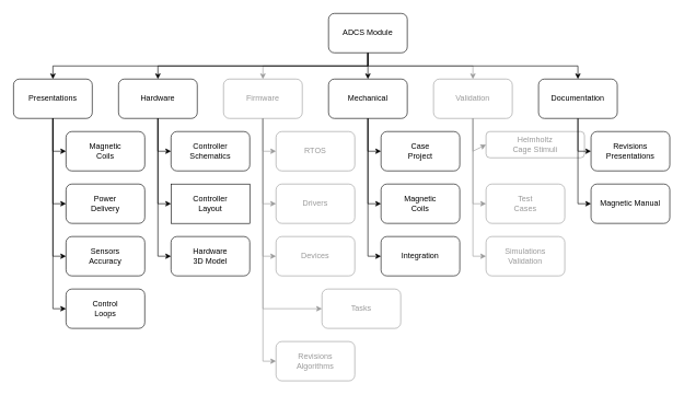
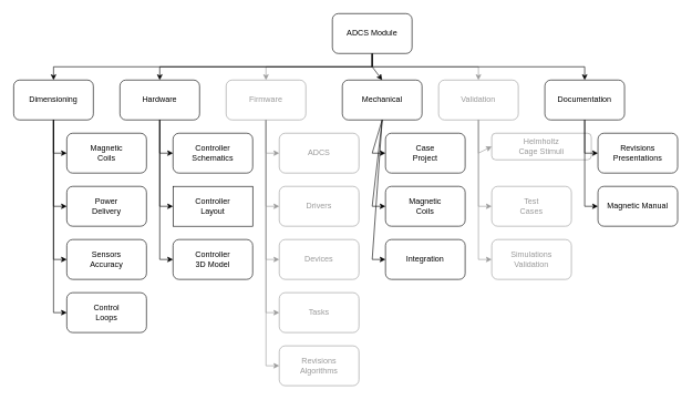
  <mxCell id="0" />
  <mxCell id="1" parent="0" />
  <mxCell id="2" value="ADCS Module" style="rounded=1;whiteSpace=wrap;html=1;fillColor=none;" parent="1" vertex="1"><mxGeometry x="500" y="20" width="120" height="60" as="geometry" /></mxCell>
  <mxCell id="3" value="Hardware" style="rounded=1;whiteSpace=wrap;html=1;fillColor=none;" parent="1" vertex="1"><mxGeometry x="180" y="120" width="120" height="60" as="geometry" /></mxCell>
  <mxCell id="4" value="&lt;font color=&quot;#999999&quot;&gt;Firmware&lt;/font&gt;" style="rounded=1;whiteSpace=wrap;html=1;fillColor=none;strokeColor=#999999;" parent="1" vertex="1"><mxGeometry x="340" y="120" width="120" height="60" as="geometry" /></mxCell>
- <mxCell id="5" value="Mechanical" style="rounded=1;whiteSpace=wrap;html=1;fillColor=none;" parent="1" vertex="1"><mxGeometry x="500" y="120" width="120" height="60" as="geometry" /></mxCell>
+ <mxCell id="5" value="Mechanical" style="rounded=1;whiteSpace=wrap;html=1;fillColor=none;" parent="1" vertex="1"><mxGeometry x="515" y="120" width="120" height="60" as="geometry" /></mxCell>
  <mxCell id="6" value="&lt;font color=&quot;#999999&quot;&gt;Validation&lt;/font&gt;" style="rounded=1;whiteSpace=wrap;html=1;fillColor=none;strokeColor=#999999;" parent="1" vertex="1"><mxGeometry x="660" y="120" width="120" height="60" as="geometry" /></mxCell>
  <mxCell id="7" value="Controller&lt;br&gt;Schematics" style="rounded=1;whiteSpace=wrap;html=1;fillColor=none;" parent="1" vertex="1"><mxGeometry x="260" y="200" width="120" height="60" as="geometry" /></mxCell>
  <mxCell id="8" value="" style="endArrow=classic;html=1;rounded=0;exitX=0.5;exitY=1;exitDx=0;exitDy=0;entryX=0.5;entryY=0;entryDx=0;entryDy=0;strokeColor=#999999;" parent="1" source="2" target="4" edge="1"><mxGeometry width="50" height="50" relative="1" as="geometry"><mxPoint x="610" y="60" as="sourcePoint" /><mxPoint x="660" y="10" as="targetPoint" /><Array as="points"><mxPoint x="560" y="100" /><mxPoint x="400" y="100" /></Array></mxGeometry></mxCell>
  <mxCell id="9" value="" style="endArrow=classic;html=1;rounded=0;entryX=0.5;entryY=0;entryDx=0;entryDy=0;exitX=0.5;exitY=1;exitDx=0;exitDy=0;" parent="1" source="2" target="5" edge="1"><mxGeometry width="50" height="50" relative="1" as="geometry"><mxPoint x="480" y="80" as="sourcePoint" /><mxPoint x="290" y="-10" as="targetPoint" /><Array as="points"><mxPoint x="560" y="100" /></Array></mxGeometry></mxCell>
  <mxCell id="10" value="" style="endArrow=classic;html=1;rounded=0;entryX=0.5;entryY=0;entryDx=0;entryDy=0;exitX=0.5;exitY=1;exitDx=0;exitDy=0;strokeColor=#999999;" parent="1" source="2" target="6" edge="1"><mxGeometry width="50" height="50" relative="1" as="geometry"><mxPoint x="260" y="30" as="sourcePoint" /><mxPoint x="310" y="-20" as="targetPoint" /><Array as="points"><mxPoint x="560" y="100" /><mxPoint x="720" y="100" /></Array></mxGeometry></mxCell>
  <mxCell id="11" value="Controller&lt;br&gt;Layout" style="whiteSpace=wrap;html=1;fillColor=none;rounded=0;" parent="1" vertex="1"><mxGeometry x="260" y="280" width="120" height="60" as="geometry" /></mxCell>
- <mxCell id="12" value="Hardware&lt;br&gt;3D Model" style="rounded=1;whiteSpace=wrap;html=1;fillColor=none;" parent="1" vertex="1"><mxGeometry x="260" y="360" width="120" height="60" as="geometry" /></mxCell>
- <mxCell id="13" value="&lt;font color=&quot;#999999&quot;&gt;RTOS&lt;/font&gt;" style="rounded=1;whiteSpace=wrap;html=1;fillColor=none;strokeColor=#999999;" parent="1" vertex="1"><mxGeometry x="420" y="200" width="120" height="60" as="geometry" /></mxCell>
+ <mxCell id="12" value="Controller&lt;br&gt;3D Model" style="rounded=1;whiteSpace=wrap;html=1;fillColor=none;" parent="1" vertex="1"><mxGeometry x="260" y="360" width="120" height="60" as="geometry" /></mxCell>
+ <mxCell id="13" value="&lt;font color=&quot;#999999&quot;&gt;ADCS&lt;/font&gt;" style="rounded=1;whiteSpace=wrap;html=1;fillColor=none;strokeColor=#999999;" parent="1" vertex="1"><mxGeometry x="420" y="200" width="120" height="60" as="geometry" /></mxCell>
  <mxCell id="14" value="Documentation" style="rounded=1;whiteSpace=wrap;html=1;fillColor=none;" parent="1" vertex="1"><mxGeometry x="820" y="120" width="120" height="60" as="geometry" /></mxCell>
  <mxCell id="15" value="" style="endArrow=classic;html=1;rounded=0;exitX=0.5;exitY=1;exitDx=0;exitDy=0;entryX=0.5;entryY=0;entryDx=0;entryDy=0;" parent="1" source="2" target="14" edge="1"><mxGeometry width="50" height="50" relative="1" as="geometry"><mxPoint x="740" y="70" as="sourcePoint" /><mxPoint x="790" y="20" as="targetPoint" /><Array as="points"><mxPoint x="560" y="100" /><mxPoint x="880" y="100" /></Array></mxGeometry></mxCell>
  <mxCell id="16" value="Case&lt;br&gt;Project" style="rounded=1;whiteSpace=wrap;html=1;fillColor=none;" parent="1" vertex="1"><mxGeometry x="580" y="200" width="120" height="60" as="geometry" /></mxCell>
  <mxCell id="17" value="Magnetic&lt;br&gt;Coils" style="rounded=1;whiteSpace=wrap;html=1;fillColor=none;" parent="1" vertex="1"><mxGeometry x="580" y="280" width="120" height="60" as="geometry" /></mxCell>
  <mxCell id="18" value="&lt;font color=&quot;#999999&quot;&gt;Helmholtz&lt;br&gt;Cage Stimuli&lt;/font&gt;" style="rounded=1;whiteSpace=wrap;html=1;fillColor=none;strokeColor=#999999;" parent="1" vertex="1"><mxGeometry x="740" y="200" width="150" height="40" as="geometry" /></mxCell>
  <mxCell id="19" value="&lt;span style=&quot;color: rgb(153, 153, 153);&quot;&gt;Test &lt;br&gt;Cases&lt;/span&gt;" style="rounded=1;whiteSpace=wrap;html=1;fillColor=none;strokeColor=#999999;" parent="1" vertex="1"><mxGeometry x="740" y="280" width="120" height="60" as="geometry" /></mxCell>
  <mxCell id="20" value="&lt;font color=&quot;#999999&quot;&gt;Drivers&lt;/font&gt;" style="rounded=1;whiteSpace=wrap;html=1;fillColor=none;strokeColor=#999999;" parent="1" vertex="1"><mxGeometry x="420" y="280" width="120" height="60" as="geometry" /></mxCell>
  <mxCell id="21" value="&lt;font color=&quot;#999999&quot;&gt;Devices&lt;/font&gt;" style="rounded=1;whiteSpace=wrap;html=1;fillColor=none;strokeColor=#999999;" parent="1" vertex="1"><mxGeometry x="420" y="360" width="120" height="60" as="geometry" /></mxCell>
- <mxCell id="22" value="&lt;font color=&quot;#999999&quot;&gt;Tasks&lt;/font&gt;" style="rounded=1;whiteSpace=wrap;html=1;fillColor=none;strokeColor=#999999;" parent="1" vertex="1"><mxGeometry x="490" y="440" width="120" height="60" as="geometry" /></mxCell>
+ <mxCell id="22" value="&lt;font color=&quot;#999999&quot;&gt;Tasks&lt;/font&gt;" style="rounded=1;whiteSpace=wrap;html=1;fillColor=none;strokeColor=#999999;" parent="1" vertex="1"><mxGeometry x="420" y="440" width="120" height="60" as="geometry" /></mxCell>
  <mxCell id="23" value="" style="endArrow=classic;html=1;rounded=0;entryX=0;entryY=0.5;entryDx=0;entryDy=0;exitX=0.5;exitY=1;exitDx=0;exitDy=0;" parent="1" source="3" target="7" edge="1"><mxGeometry width="50" height="50" relative="1" as="geometry"><mxPoint x="90" y="280" as="sourcePoint" /><mxPoint x="140" y="230" as="targetPoint" /><Array as="points"><mxPoint x="240" y="230" /></Array></mxGeometry></mxCell>
  <mxCell id="24" value="" style="endArrow=classic;html=1;rounded=0;entryX=0;entryY=0.5;entryDx=0;entryDy=0;exitX=0.5;exitY=1;exitDx=0;exitDy=0;" parent="1" source="3" target="11" edge="1"><mxGeometry width="50" height="50" relative="1" as="geometry"><mxPoint x="130" y="330" as="sourcePoint" /><mxPoint x="180" y="280" as="targetPoint" /><Array as="points"><mxPoint x="240" y="310" /></Array></mxGeometry></mxCell>
  <mxCell id="25" value="" style="endArrow=classic;html=1;rounded=0;entryX=0;entryY=0.5;entryDx=0;entryDy=0;" parent="1" source="3" target="12" edge="1"><mxGeometry width="50" height="50" relative="1" as="geometry"><mxPoint y="350" as="sourcePoint" x="60" /><mxPoint x="110" y="300" as="targetPoint" /><Array as="points"><mxPoint x="240" y="390" /></Array></mxGeometry></mxCell>
  <mxCell id="26" value="" style="endArrow=classic;html=1;rounded=0;entryX=0;entryY=0.5;entryDx=0;entryDy=0;exitX=0.5;exitY=1;exitDx=0;exitDy=0;strokeColor=#999999;" parent="1" source="4" target="13" edge="1"><mxGeometry width="50" height="50" relative="1" as="geometry"><mxPoint x="150" y="290" as="sourcePoint" /><mxPoint x="200" y="240" as="targetPoint" /><Array as="points"><mxPoint x="400" y="230" /></Array></mxGeometry></mxCell>
  <mxCell id="27" value="" style="endArrow=classic;html=1;rounded=0;entryX=0;entryY=0.5;entryDx=0;entryDy=0;exitX=0.5;exitY=1;exitDx=0;exitDy=0;strokeColor=#999999;" parent="1" source="4" target="20" edge="1"><mxGeometry width="50" height="50" relative="1" as="geometry"><mxPoint x="170" y="310" as="sourcePoint" /><mxPoint x="220" y="260" as="targetPoint" /><Array as="points"><mxPoint x="400" y="310" /></Array></mxGeometry></mxCell>
  <mxCell id="28" value="" style="endArrow=classic;html=1;rounded=0;entryX=0;entryY=0.5;entryDx=0;entryDy=0;exitX=0.5;exitY=1;exitDx=0;exitDy=0;strokeColor=#999999;" parent="1" source="4" target="21" edge="1"><mxGeometry width="50" height="50" relative="1" as="geometry"><mxPoint x="150" y="370" as="sourcePoint" /><mxPoint x="200" y="320" as="targetPoint" /><Array as="points"><mxPoint x="400" y="390" /></Array></mxGeometry></mxCell>
  <mxCell id="29" value="" style="endArrow=classic;html=1;rounded=0;entryX=0;entryY=0.5;entryDx=0;entryDy=0;exitX=0.5;exitY=1;exitDx=0;exitDy=0;strokeColor=#999999;" parent="1" source="4" target="22" edge="1"><mxGeometry width="50" height="50" relative="1" as="geometry"><mxPoint x="130" y="500" as="sourcePoint" /><mxPoint x="180" y="450" as="targetPoint" /><Array as="points"><mxPoint x="400" y="470" /></Array></mxGeometry></mxCell>
  <mxCell id="30" value="" style="endArrow=classic;html=1;rounded=0;exitX=0.5;exitY=1;exitDx=0;exitDy=0;entryX=0;entryY=0.5;entryDx=0;entryDy=0;" parent="1" source="5" target="16" edge="1"><mxGeometry width="50" height="50" relative="1" as="geometry"><mxPoint x="610" y="420" as="sourcePoint" /><mxPoint x="660" y="370" as="targetPoint" /><Array as="points"><mxPoint x="560" y="230" /></Array></mxGeometry></mxCell>
  <mxCell id="31" value="" style="endArrow=classic;html=1;rounded=0;exitX=0.5;exitY=1;exitDx=0;exitDy=0;entryX=0;entryY=0.5;entryDx=0;entryDy=0;" parent="1" source="5" target="17" edge="1"><mxGeometry width="50" height="50" relative="1" as="geometry"><mxPoint x="570" y="430" as="sourcePoint" /><mxPoint x="620" y="380" as="targetPoint" /><Array as="points"><mxPoint x="560" y="310" /></Array></mxGeometry></mxCell>
  <mxCell id="32" value="" style="endArrow=classic;html=1;rounded=0;exitX=0.5;exitY=1;exitDx=0;exitDy=0;entryX=0;entryY=0.5;entryDx=0;entryDy=0;strokeColor=#999999;" parent="1" source="6" target="18" edge="1"><mxGeometry width="50" height="50" relative="1" as="geometry"><mxPoint x="680" y="430" as="sourcePoint" /><mxPoint x="730" y="380" as="targetPoint" /><Array as="points"><mxPoint x="720" y="230" /></Array></mxGeometry></mxCell>
  <mxCell id="33" value="" style="endArrow=classic;html=1;rounded=0;entryX=0;entryY=0.5;entryDx=0;entryDy=0;strokeColor=#999999;" parent="1" target="19" edge="1"><mxGeometry width="50" height="50" relative="1" as="geometry"><mxPoint x="720" y="180" as="sourcePoint" /><mxPoint x="650" y="380" as="targetPoint" /><Array as="points"><mxPoint x="720" y="310" /></Array></mxGeometry></mxCell>
  <mxCell id="34" value="Revisions&lt;br&gt;Presentations" style="rounded=1;whiteSpace=wrap;html=1;fillColor=none;" parent="1" vertex="1"><mxGeometry x="900" y="200" width="120" height="60" as="geometry" /></mxCell>
  <mxCell id="35" value="" style="endArrow=classic;html=1;rounded=0;exitX=0.5;exitY=1;exitDx=0;exitDy=0;entryX=0;entryY=0.5;entryDx=0;entryDy=0;" parent="1" source="14" target="34" edge="1"><mxGeometry width="50" height="50" relative="1" as="geometry"><mxPoint x="860" y="350" as="sourcePoint" /><mxPoint x="910" y="300" as="targetPoint" /><Array as="points"><mxPoint x="880" y="230" /></Array></mxGeometry></mxCell>
  <mxCell id="36" value="Magnetic Manual" style="rounded=1;whiteSpace=wrap;html=1;fillColor=none;" parent="1" vertex="1"><mxGeometry x="900" y="280" width="120" height="60" as="geometry" /></mxCell>
  <mxCell id="37" value="" style="endArrow=classic;html=1;rounded=0;entryX=0;entryY=0.5;entryDx=0;entryDy=0;exitX=0.5;exitY=1;exitDx=0;exitDy=0;" parent="1" source="14" target="36" edge="1"><mxGeometry width="50" height="50" relative="1" as="geometry"><mxPoint x="810" y="430" as="sourcePoint" /><mxPoint x="860" y="380" as="targetPoint" /><Array as="points"><mxPoint x="880" y="310" /></Array></mxGeometry></mxCell>
  <mxCell id="38" value="" style="endArrow=classic;html=1;rounded=0;exitX=0.5;exitY=1;exitDx=0;exitDy=0;entryX=0.5;entryY=0;entryDx=0;entryDy=0;" edge="1" parent="1"><mxGeometry width="50" height="50" relative="1" as="geometry"><mxPoint x="560" y="80" as="sourcePoint" /><mxPoint x="240" y="120" as="targetPoint" /><Array as="points"><mxPoint x="560" y="100" /><mxPoint x="240" y="100" /></Array></mxGeometry></mxCell>
- <mxCell id="39" value="Presentations" style="rounded=1;whiteSpace=wrap;html=1;fillColor=none;" vertex="1" parent="1"><mxGeometry x="20" y="120" width="120" height="60" as="geometry" /></mxCell>
+ <mxCell id="39" value="Dimensioning" style="rounded=1;whiteSpace=wrap;html=1;fillColor=none;" vertex="1" parent="1"><mxGeometry x="20" y="120" width="120" height="60" as="geometry" /></mxCell>
  <mxCell id="40" value="Magnetic&lt;br&gt;Coils" style="rounded=1;whiteSpace=wrap;html=1;fillColor=none;" vertex="1" parent="1"><mxGeometry x="100" y="200" width="120" height="60" as="geometry" /></mxCell>
  <mxCell id="41" value="Power&lt;br&gt;Delivery" style="rounded=1;whiteSpace=wrap;html=1;fillColor=none;" vertex="1" parent="1"><mxGeometry x="100" y="280" width="120" height="60" as="geometry" /></mxCell>
  <mxCell id="42" value="Sensors&lt;br&gt;Accuracy" style="rounded=1;whiteSpace=wrap;html=1;fillColor=none;" vertex="1" parent="1"><mxGeometry x="100" y="360" width="120" height="60" as="geometry" /></mxCell>
  <mxCell id="43" value="" style="endArrow=classic;html=1;rounded=0;entryX=0;entryY=0.5;entryDx=0;entryDy=0;exitX=0.5;exitY=1;exitDx=0;exitDy=0;" edge="1" parent="1" source="39" target="40"><mxGeometry width="50" height="50" relative="1" as="geometry"><mxPoint x="-70" y="280" as="sourcePoint" /><mxPoint x="-20" y="230" as="targetPoint" /><Array as="points"><mxPoint x="80" y="230" /></Array></mxGeometry></mxCell>
  <mxCell id="44" value="" style="endArrow=classic;html=1;rounded=0;entryX=0;entryY=0.5;entryDx=0;entryDy=0;exitX=0.5;exitY=1;exitDx=0;exitDy=0;" edge="1" parent="1" source="39" target="41"><mxGeometry width="50" height="50" relative="1" as="geometry"><mxPoint x="-30" y="330" as="sourcePoint" /><mxPoint x="20" y="280" as="targetPoint" /><Array as="points"><mxPoint x="80" y="310" /></Array></mxGeometry></mxCell>
  <mxCell id="45" value="" style="endArrow=classic;html=1;rounded=0;entryX=0;entryY=0.5;entryDx=0;entryDy=0;" edge="1" parent="1" source="39" target="42"><mxGeometry width="50" height="50" relative="1" as="geometry"><mxPoint x="-100" y="350" as="sourcePoint" /><mxPoint x="-50" y="300" as="targetPoint" /><Array as="points"><mxPoint x="80" y="390" /></Array></mxGeometry></mxCell>
  <mxCell id="46" value="" style="endArrow=classic;html=1;rounded=0;exitX=0.5;exitY=1;exitDx=0;exitDy=0;entryX=0.5;entryY=0;entryDx=0;entryDy=0;" edge="1" parent="1" source="2"><mxGeometry width="50" height="50" relative="1" as="geometry"><mxPoint x="400" y="80" as="sourcePoint" /><mxPoint x="80" y="120" as="targetPoint" /><Array as="points"><mxPoint x="560" y="100" /><mxPoint x="80" y="100" /></Array></mxGeometry></mxCell>
  <mxCell id="47" value="Control&lt;br&gt;Loops" style="rounded=1;whiteSpace=wrap;html=1;fillColor=none;" vertex="1" parent="1"><mxGeometry x="100" y="440" width="120" height="60" as="geometry" /></mxCell>
  <mxCell id="48" value="" style="endArrow=classic;html=1;rounded=0;entryX=0;entryY=0.5;entryDx=0;entryDy=0;exitX=0.5;exitY=1;exitDx=0;exitDy=0;" edge="1" parent="1" source="39" target="47"><mxGeometry width="50" height="50" relative="1" as="geometry"><mxPoint x="80" y="260" as="sourcePoint" /><mxPoint x="-50" y="380" as="targetPoint" /><Array as="points"><mxPoint x="80" y="470" /></Array></mxGeometry></mxCell>
  <mxCell id="49" value="&lt;font color=&quot;#999999&quot;&gt;Revisions &lt;br&gt;Algorithms&lt;/font&gt;" style="rounded=1;whiteSpace=wrap;html=1;fillColor=none;strokeColor=#999999;" vertex="1" parent="1"><mxGeometry x="420" y="520" width="120" height="60" as="geometry" /></mxCell>
  <mxCell id="50" value="" style="endArrow=classic;html=1;rounded=0;entryX=0;entryY=0.5;entryDx=0;entryDy=0;exitX=0.5;exitY=1;exitDx=0;exitDy=0;strokeColor=#999999;" edge="1" parent="1" target="49" source="4"><mxGeometry width="50" height="50" relative="1" as="geometry"><mxPoint x="400" y="260" as="sourcePoint" /><mxPoint x="180" y="530" as="targetPoint" /><Array as="points"><mxPoint x="400" y="550" /></Array></mxGeometry></mxCell>
  <mxCell id="51" value="Integration" style="rounded=1;whiteSpace=wrap;html=1;fillColor=none;" vertex="1" parent="1"><mxGeometry x="580" y="360" width="120" height="60" as="geometry" /></mxCell>
  <mxCell id="52" value="" style="endArrow=classic;html=1;rounded=0;exitX=0.5;exitY=1;exitDx=0;exitDy=0;entryX=0;entryY=0.5;entryDx=0;entryDy=0;" edge="1" parent="1" target="51" source="5"><mxGeometry width="50" height="50" relative="1" as="geometry"><mxPoint x="560" y="260" as="sourcePoint" /><mxPoint x="620" y="460" as="targetPoint" /><Array as="points"><mxPoint x="560" y="390" /></Array></mxGeometry></mxCell>
  <mxCell id="53" value="&lt;span style=&quot;color: rgb(153, 153, 153);&quot;&gt;Simulations&lt;br&gt;Validation&lt;br&gt;&lt;/span&gt;" style="rounded=1;whiteSpace=wrap;html=1;fillColor=none;strokeColor=#999999;" vertex="1" parent="1"><mxGeometry x="740" y="360" width="120" height="60" as="geometry" /></mxCell>
  <mxCell id="54" value="" style="endArrow=classic;html=1;rounded=0;entryX=0;entryY=0.5;entryDx=0;entryDy=0;strokeColor=#999999;exitX=0.5;exitY=1;exitDx=0;exitDy=0;" edge="1" parent="1" target="53" source="6"><mxGeometry width="50" height="50" relative="1" as="geometry"><mxPoint x="720" y="260" as="sourcePoint" /><mxPoint x="650" y="460" as="targetPoint" /><Array as="points"><mxPoint x="720" y="390" /></Array></mxGeometry></mxCell>
